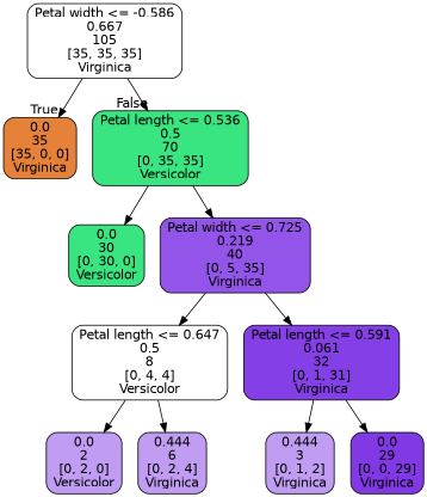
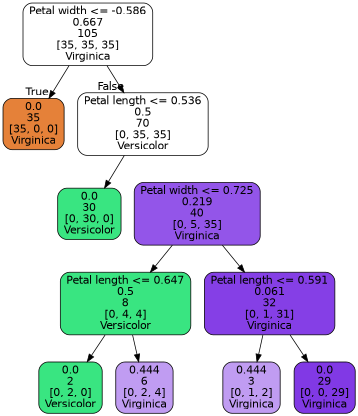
  digraph {
    node [color=black fillcolor="#ffffff" fontname=helvetica shape=box style="filled, rounded"]
    edge [fontname=helvetica]
    n1 [label="Petal width <= -0.586\n0.667\n105\n[35, 35, 35]\nVirginica"]
    n2 [fillcolor="#e58139" label="0.0\n35\n[35, 0, 0]\nVirginica"]
-   n3 [fillcolor="#39e581" label="Petal length <= 0.536\n0.5\n70\n[0, 35, 35]\nVersicolor"]
+   n3 [label="Petal length <= 0.536\n0.5\n70\n[0, 35, 35]\nVersicolor"]
    n4 [fillcolor="#39e581" label="0.0\n30\n[0, 30, 0]\nVersicolor"]
    n5 [fillcolor="#9355e9" label="Petal width <= 0.725\n0.219\n40\n[0, 5, 35]\nVirginica"]
-   n6 [label="Petal length <= 0.647\n0.5\n8\n[0, 4, 4]\nVersicolor"]
+   n6 [fillcolor="#39e581" label="Petal length <= 0.647\n0.5\n8\n[0, 4, 4]\nVersicolor"]
    n7 [fillcolor="#853fe6" label="Petal length <= 0.591\n0.061\n32\n[0, 1, 31]\nVirginica"]
-   n8 [fillcolor="#c09cf2" label="0.0\n2\n[0, 2, 0]\nVersicolor"]
+   n8 [fillcolor="#39e581" label="0.0\n2\n[0, 2, 0]\nVersicolor"]
    n9 [fillcolor="#c09cf2" label="0.444\n6\n[0, 2, 4]\nVirginica"]
    n10 [fillcolor="#c09cf2" label="0.444\n3\n[0, 1, 2]\nVirginica"]
    n11 [fillcolor="#8139e5" label="0.0\n29\n[0, 0, 29]\nVirginica"]
    n1 -> n2 [headlabel=True labelangle=45 labeldistance=2.5]
    n1 -> n3 [headlabel=False labelangle=-45 labeldistance=2.5]
    n3 -> n4
-   n3 -> n5
    n5 -> n6
    n5 -> n7
    n6 -> n8
    n6 -> n9
    n7 -> n10
    n7 -> n11
  }
